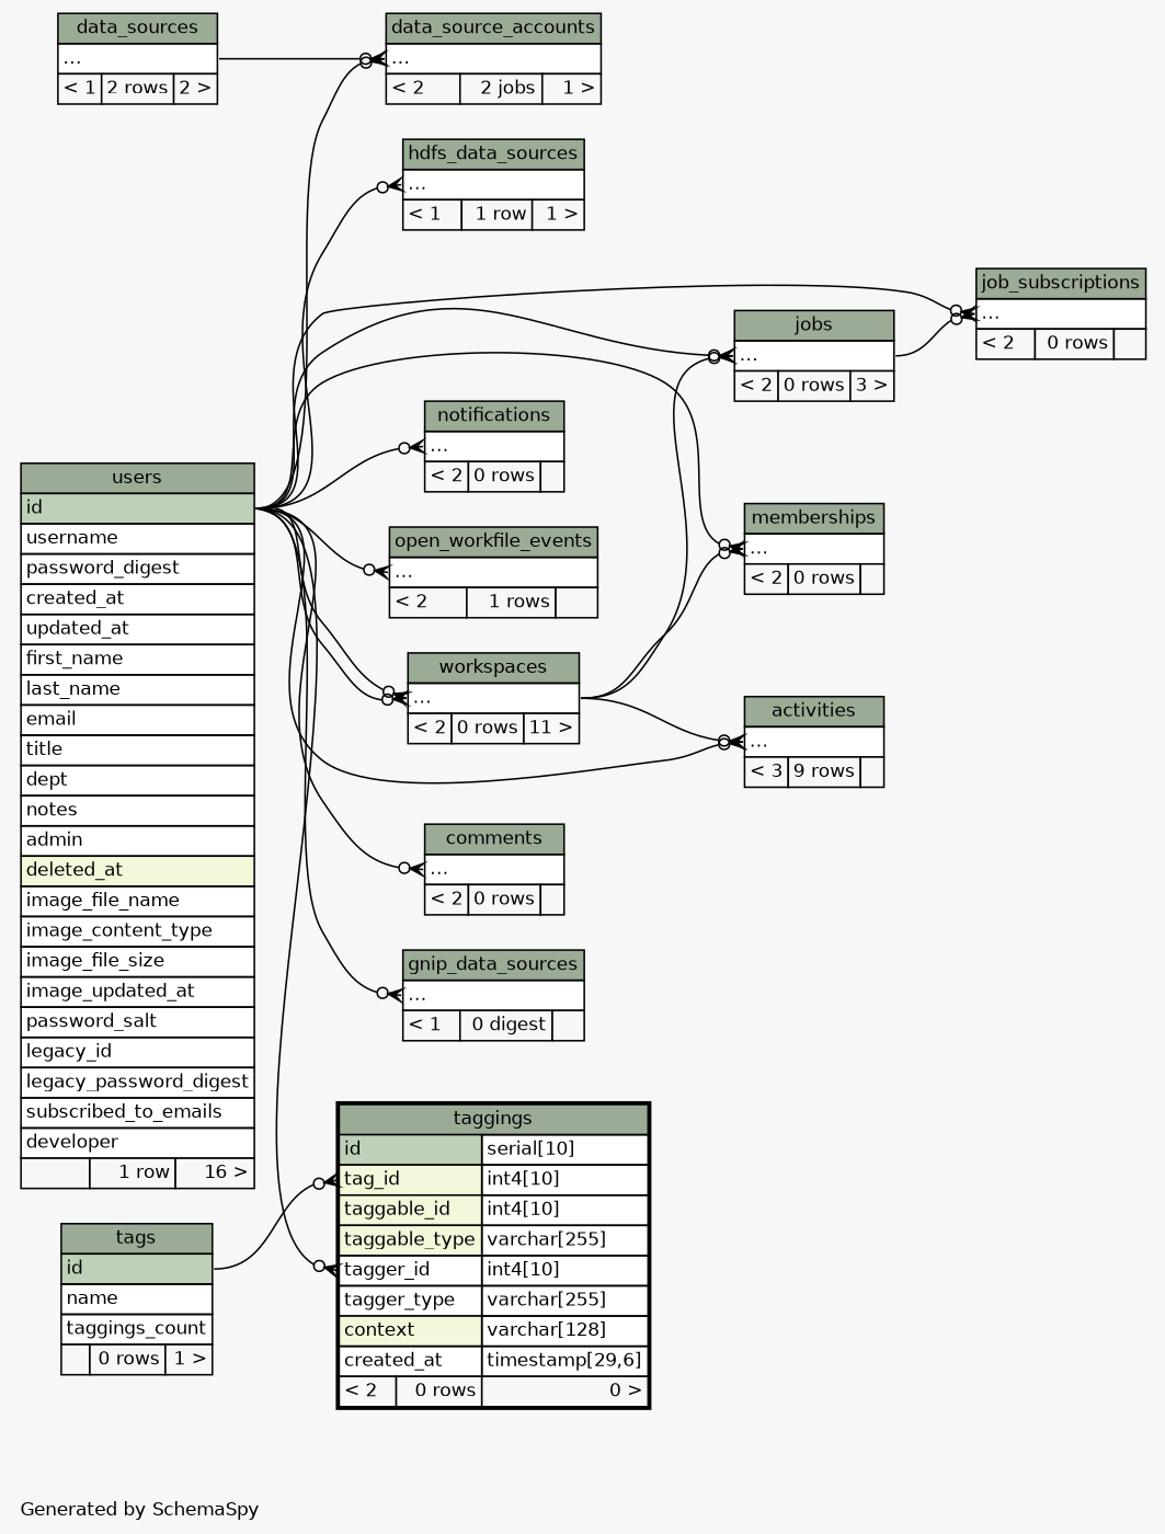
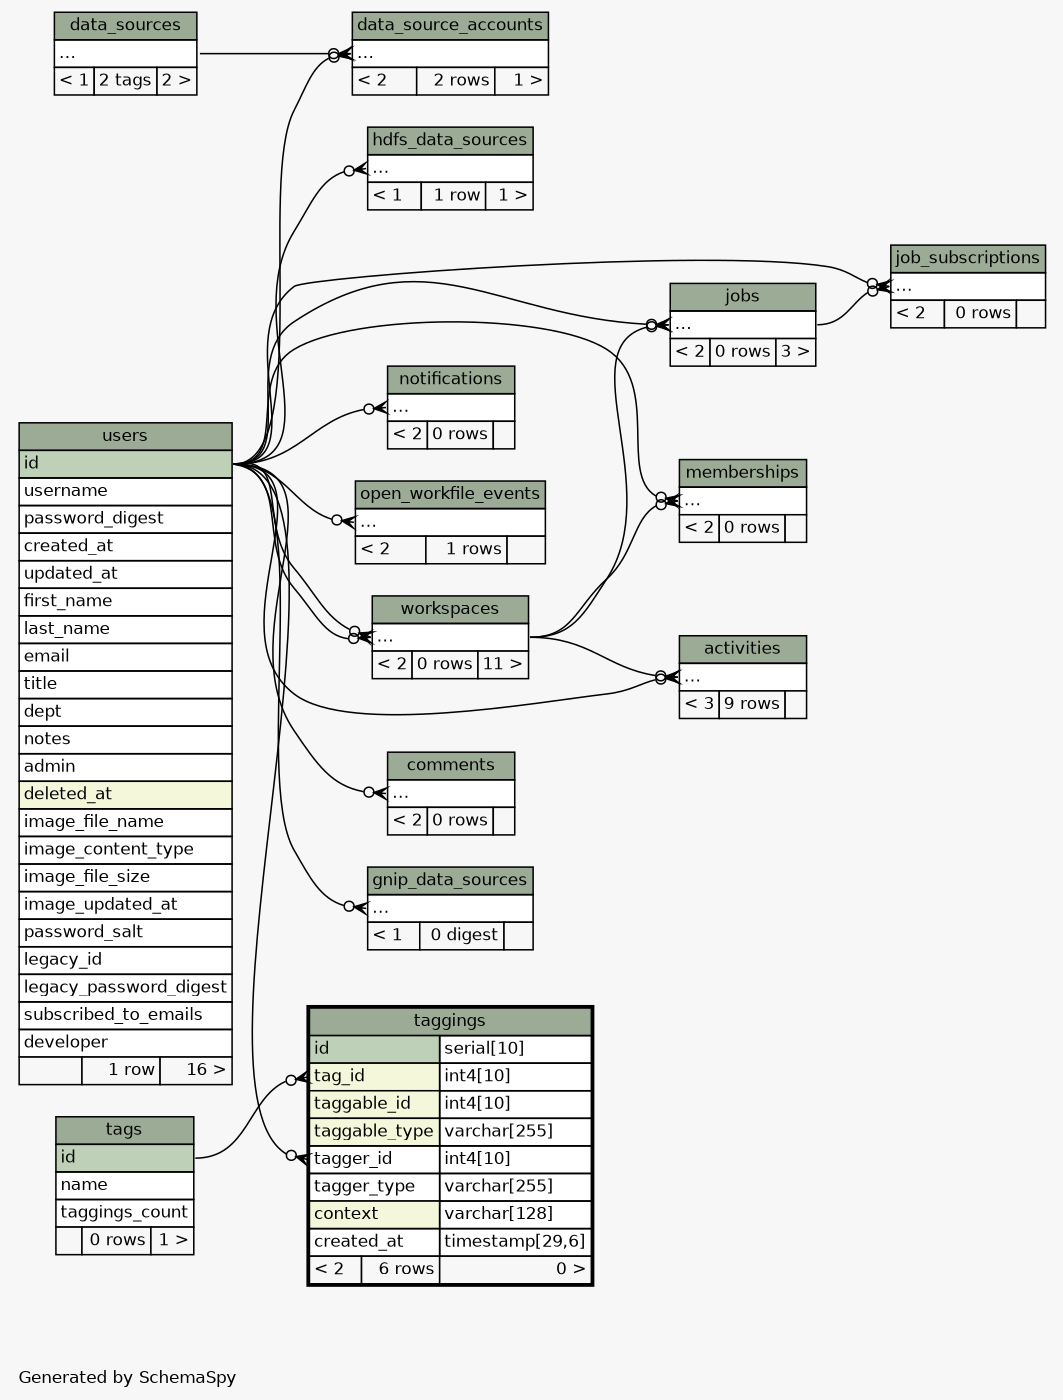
  digraph {
    bgcolor="#f7f7f7"
    fontname=Helvetica
    fontsize=11
    label="\nGenerated by SchemaSpy"
    labeljust=l
    nodesep=0.18
    rankdir=RL
    ranksep=0.46
    node [fontname=Helvetica fontsize=11 shape=plaintext]
    edge [arrowhead=none arrowsize=0.8 arrowtail=crowodot dir=back headport="id:e" tailport="elipses:w"]
    n1 [label=<     <TABLE BORDER="0" CELLBORDER="1" CELLSPACING="0" BGCOLOR="#ffffff">       <TR><TD COLSPAN="3" BGCOLOR="#9bab96" ALIGN="CENTER">activities</TD></TR>       <TR><TD PORT="elipses" COLSPAN="3" ALIGN="LEFT">...</TD></TR>       <TR><TD ALIGN="LEFT" BGCOLOR="#f7f7f7">&lt; 3</TD><TD ALIGN="RIGHT" BGCOLOR="#f7f7f7">9 rows</TD><TD ALIGN="RIGHT" BGCOLOR="#f7f7f7">  </TD></TR>     </TABLE>>]
    n2 [label=<     <TABLE BORDER="0" CELLBORDER="1" CELLSPACING="0" BGCOLOR="#ffffff">       <TR><TD COLSPAN="3" BGCOLOR="#9bab96" ALIGN="CENTER">users</TD></TR>       <TR><TD PORT="id" COLSPAN="3" BGCOLOR="#bed1b8" ALIGN="LEFT">id</TD></TR>       <TR><TD PORT="username" COLSPAN="3" ALIGN="LEFT">username</TD></TR>       <TR><TD PORT="password_digest" COLSPAN="3" ALIGN="LEFT">password_digest</TD></TR>       <TR><TD PORT="created_at" COLSPAN="3" ALIGN="LEFT">created_at</TD></TR>       <TR><TD PORT="updated_at" COLSPAN="3" ALIGN="LEFT">updated_at</TD></TR>       <TR><TD PORT="first_name" COLSPAN="3" ALIGN="LEFT">first_name</TD></TR>       <TR><TD PORT="last_name" COLSPAN="3" ALIGN="LEFT">last_name</TD></TR>       <TR><TD PORT="email" COLSPAN="3" ALIGN="LEFT">email</TD></TR>       <TR><TD PORT="title" COLSPAN="3" ALIGN="LEFT">title</TD></TR>       <TR><TD PORT="dept" COLSPAN="3" ALIGN="LEFT">dept</TD></TR>       <TR><TD PORT="notes" COLSPAN="3" ALIGN="LEFT">notes</TD></TR>       <TR><TD PORT="admin" COLSPAN="3" ALIGN="LEFT">admin</TD></TR>       <TR><TD PORT="deleted_at" COLSPAN="3" BGCOLOR="#f4f7da" ALIGN="LEFT">deleted_at</TD></TR>       <TR><TD PORT="image_file_name" COLSPAN="3" ALIGN="LEFT">image_file_name</TD></TR>       <TR><TD PORT="image_content_type" COLSPAN="3" ALIGN="LEFT">image_content_type</TD></TR>       <TR><TD PORT="image_file_size" COLSPAN="3" ALIGN="LEFT">image_file_size</TD></TR>       <TR><TD PORT="image_updated_at" COLSPAN="3" ALIGN="LEFT">image_updated_at</TD></TR>       <TR><TD PORT="password_salt" COLSPAN="3" ALIGN="LEFT">password_salt</TD></TR>       <TR><TD PORT="legacy_id" COLSPAN="3" ALIGN="LEFT">legacy_id</TD></TR>       <TR><TD PORT="legacy_password_digest" COLSPAN="3" ALIGN="LEFT">legacy_password_digest</TD></TR>       <TR><TD PORT="subscribed_to_emails" COLSPAN="3" ALIGN="LEFT">subscribed_to_emails</TD></TR>       <TR><TD PORT="developer" COLSPAN="3" ALIGN="LEFT">developer</TD></TR>       <TR><TD ALIGN="LEFT" BGCOLOR="#f7f7f7">  </TD><TD ALIGN="RIGHT" BGCOLOR="#f7f7f7">1 row</TD><TD ALIGN="RIGHT" BGCOLOR="#f7f7f7">16 &gt;</TD></TR>     </TABLE>>]
    n3 [label=<     <TABLE BORDER="0" CELLBORDER="1" CELLSPACING="0" BGCOLOR="#ffffff">       <TR><TD COLSPAN="3" BGCOLOR="#9bab96" ALIGN="CENTER">workspaces</TD></TR>       <TR><TD PORT="elipses" COLSPAN="3" ALIGN="LEFT">...</TD></TR>       <TR><TD ALIGN="LEFT" BGCOLOR="#f7f7f7">&lt; 2</TD><TD ALIGN="RIGHT" BGCOLOR="#f7f7f7">0 rows</TD><TD ALIGN="RIGHT" BGCOLOR="#f7f7f7">11 &gt;</TD></TR>     </TABLE>>]
    n4 [label=<     <TABLE BORDER="0" CELLBORDER="1" CELLSPACING="0" BGCOLOR="#ffffff">       <TR><TD COLSPAN="3" BGCOLOR="#9bab96" ALIGN="CENTER">comments</TD></TR>       <TR><TD PORT="elipses" COLSPAN="3" ALIGN="LEFT">...</TD></TR>       <TR><TD ALIGN="LEFT" BGCOLOR="#f7f7f7">&lt; 2</TD><TD ALIGN="RIGHT" BGCOLOR="#f7f7f7">0 rows</TD><TD ALIGN="RIGHT" BGCOLOR="#f7f7f7">  </TD></TR>     </TABLE>>]
-   n5 [label=<     <TABLE BORDER="0" CELLBORDER="1" CELLSPACING="0" BGCOLOR="#ffffff">       <TR><TD COLSPAN="3" BGCOLOR="#9bab96" ALIGN="CENTER">data_source_accounts</TD></TR>       <TR><TD PORT="elipses" COLSPAN="3" ALIGN="LEFT">...</TD></TR>       <TR><TD ALIGN="LEFT" BGCOLOR="#f7f7f7">&lt; 2</TD><TD ALIGN="RIGHT" BGCOLOR="#f7f7f7">2 jobs</TD><TD ALIGN="RIGHT" BGCOLOR="#f7f7f7">1 &gt;</TD></TR>     </TABLE>>]
-   n6 [label=<     <TABLE BORDER="0" CELLBORDER="1" CELLSPACING="0" BGCOLOR="#ffffff">       <TR><TD COLSPAN="3" BGCOLOR="#9bab96" ALIGN="CENTER">data_sources</TD></TR>       <TR><TD PORT="elipses" COLSPAN="3" ALIGN="LEFT">...</TD></TR>       <TR><TD ALIGN="LEFT" BGCOLOR="#f7f7f7">&lt; 1</TD><TD ALIGN="RIGHT" BGCOLOR="#f7f7f7">2 rows</TD><TD ALIGN="RIGHT" BGCOLOR="#f7f7f7">2 &gt;</TD></TR>     </TABLE>>]
+   n5 [label=<     <TABLE BORDER="0" CELLBORDER="1" CELLSPACING="0" BGCOLOR="#ffffff">       <TR><TD COLSPAN="3" BGCOLOR="#9bab96" ALIGN="CENTER">data_source_accounts</TD></TR>       <TR><TD PORT="elipses" COLSPAN="3" ALIGN="LEFT">...</TD></TR>       <TR><TD ALIGN="LEFT" BGCOLOR="#f7f7f7">&lt; 2</TD><TD ALIGN="RIGHT" BGCOLOR="#f7f7f7">2 rows</TD><TD ALIGN="RIGHT" BGCOLOR="#f7f7f7">1 &gt;</TD></TR>     </TABLE>>]
+   n6 [label=<     <TABLE BORDER="0" CELLBORDER="1" CELLSPACING="0" BGCOLOR="#ffffff">       <TR><TD COLSPAN="3" BGCOLOR="#9bab96" ALIGN="CENTER">data_sources</TD></TR>       <TR><TD PORT="elipses" COLSPAN="3" ALIGN="LEFT">...</TD></TR>       <TR><TD ALIGN="LEFT" BGCOLOR="#f7f7f7">&lt; 1</TD><TD ALIGN="RIGHT" BGCOLOR="#f7f7f7">2 tags</TD><TD ALIGN="RIGHT" BGCOLOR="#f7f7f7">2 &gt;</TD></TR>     </TABLE>>]
    n7 [label=<     <TABLE BORDER="0" CELLBORDER="1" CELLSPACING="0" BGCOLOR="#ffffff">       <TR><TD COLSPAN="3" BGCOLOR="#9bab96" ALIGN="CENTER">gnip_data_sources</TD></TR>       <TR><TD PORT="elipses" COLSPAN="3" ALIGN="LEFT">...</TD></TR>       <TR><TD ALIGN="LEFT" BGCOLOR="#f7f7f7">&lt; 1</TD><TD ALIGN="RIGHT" BGCOLOR="#f7f7f7">0 digest</TD><TD ALIGN="RIGHT" BGCOLOR="#f7f7f7">  </TD></TR>     </TABLE>>]
    n8 [label=<     <TABLE BORDER="0" CELLBORDER="1" CELLSPACING="0" BGCOLOR="#ffffff">       <TR><TD COLSPAN="3" BGCOLOR="#9bab96" ALIGN="CENTER">hdfs_data_sources</TD></TR>       <TR><TD PORT="elipses" COLSPAN="3" ALIGN="LEFT">...</TD></TR>       <TR><TD ALIGN="LEFT" BGCOLOR="#f7f7f7">&lt; 1</TD><TD ALIGN="RIGHT" BGCOLOR="#f7f7f7">1 row</TD><TD ALIGN="RIGHT" BGCOLOR="#f7f7f7">1 &gt;</TD></TR>     </TABLE>>]
    n9 [label=<     <TABLE BORDER="0" CELLBORDER="1" CELLSPACING="0" BGCOLOR="#ffffff">       <TR><TD COLSPAN="3" BGCOLOR="#9bab96" ALIGN="CENTER">job_subscriptions</TD></TR>       <TR><TD PORT="elipses" COLSPAN="3" ALIGN="LEFT">...</TD></TR>       <TR><TD ALIGN="LEFT" BGCOLOR="#f7f7f7">&lt; 2</TD><TD ALIGN="RIGHT" BGCOLOR="#f7f7f7">0 rows</TD><TD ALIGN="RIGHT" BGCOLOR="#f7f7f7">  </TD></TR>     </TABLE>>]
    n10 [label=<     <TABLE BORDER="0" CELLBORDER="1" CELLSPACING="0" BGCOLOR="#ffffff">       <TR><TD COLSPAN="3" BGCOLOR="#9bab96" ALIGN="CENTER">jobs</TD></TR>       <TR><TD PORT="elipses" COLSPAN="3" ALIGN="LEFT">...</TD></TR>       <TR><TD ALIGN="LEFT" BGCOLOR="#f7f7f7">&lt; 2</TD><TD ALIGN="RIGHT" BGCOLOR="#f7f7f7">0 rows</TD><TD ALIGN="RIGHT" BGCOLOR="#f7f7f7">3 &gt;</TD></TR>     </TABLE>>]
    n11 [label=<     <TABLE BORDER="0" CELLBORDER="1" CELLSPACING="0" BGCOLOR="#ffffff">       <TR><TD COLSPAN="3" BGCOLOR="#9bab96" ALIGN="CENTER">memberships</TD></TR>       <TR><TD PORT="elipses" COLSPAN="3" ALIGN="LEFT">...</TD></TR>       <TR><TD ALIGN="LEFT" BGCOLOR="#f7f7f7">&lt; 2</TD><TD ALIGN="RIGHT" BGCOLOR="#f7f7f7">0 rows</TD><TD ALIGN="RIGHT" BGCOLOR="#f7f7f7">  </TD></TR>     </TABLE>>]
    n12 [label=<     <TABLE BORDER="0" CELLBORDER="1" CELLSPACING="0" BGCOLOR="#ffffff">       <TR><TD COLSPAN="3" BGCOLOR="#9bab96" ALIGN="CENTER">notifications</TD></TR>       <TR><TD PORT="elipses" COLSPAN="3" ALIGN="LEFT">...</TD></TR>       <TR><TD ALIGN="LEFT" BGCOLOR="#f7f7f7">&lt; 2</TD><TD ALIGN="RIGHT" BGCOLOR="#f7f7f7">0 rows</TD><TD ALIGN="RIGHT" BGCOLOR="#f7f7f7">  </TD></TR>     </TABLE>>]
    n13 [label=<     <TABLE BORDER="0" CELLBORDER="1" CELLSPACING="0" BGCOLOR="#ffffff">       <TR><TD COLSPAN="3" BGCOLOR="#9bab96" ALIGN="CENTER">open_workfile_events</TD></TR>       <TR><TD PORT="elipses" COLSPAN="3" ALIGN="LEFT">...</TD></TR>       <TR><TD ALIGN="LEFT" BGCOLOR="#f7f7f7">&lt; 2</TD><TD ALIGN="RIGHT" BGCOLOR="#f7f7f7">1 rows</TD><TD ALIGN="RIGHT" BGCOLOR="#f7f7f7">  </TD></TR>     </TABLE>>]
-   n14 [label=<     <TABLE BORDER="2" CELLBORDER="1" CELLSPACING="0" BGCOLOR="#ffffff">       <TR><TD COLSPAN="3" BGCOLOR="#9bab96" ALIGN="CENTER">taggings</TD></TR>       <TR><TD PORT="id" COLSPAN="2" BGCOLOR="#bed1b8" ALIGN="LEFT">id</TD><TD PORT="id.type" ALIGN="LEFT">serial[10]</TD></TR>       <TR><TD PORT="tag_id" COLSPAN="2" BGCOLOR="#f4f7da" ALIGN="LEFT">tag_id</TD><TD PORT="tag_id.type" ALIGN="LEFT">int4[10]</TD></TR>       <TR><TD PORT="taggable_id" COLSPAN="2" BGCOLOR="#f4f7da" ALIGN="LEFT">taggable_id</TD><TD PORT="taggable_id.type" ALIGN="LEFT">int4[10]</TD></TR>       <TR><TD PORT="taggable_type" COLSPAN="2" BGCOLOR="#f4f7da" ALIGN="LEFT">taggable_type</TD><TD PORT="taggable_type.type" ALIGN="LEFT">varchar[255]</TD></TR>       <TR><TD PORT="tagger_id" COLSPAN="2" ALIGN="LEFT">tagger_id</TD><TD PORT="tagger_id.type" ALIGN="LEFT">int4[10]</TD></TR>       <TR><TD PORT="tagger_type" COLSPAN="2" ALIGN="LEFT">tagger_type</TD><TD PORT="tagger_type.type" ALIGN="LEFT">varchar[255]</TD></TR>       <TR><TD PORT="context" COLSPAN="2" BGCOLOR="#f4f7da" ALIGN="LEFT">context</TD><TD PORT="context.type" ALIGN="LEFT">varchar[128]</TD></TR>       <TR><TD PORT="created_at" COLSPAN="2" ALIGN="LEFT">created_at</TD><TD PORT="created_at.type" ALIGN="LEFT">timestamp[29,6]</TD></TR>       <TR><TD ALIGN="LEFT" BGCOLOR="#f7f7f7">&lt; 2</TD><TD ALIGN="RIGHT" BGCOLOR="#f7f7f7">0 rows</TD><TD ALIGN="RIGHT" BGCOLOR="#f7f7f7">0 &gt;</TD></TR>     </TABLE>>]
+   n14 [label=<     <TABLE BORDER="2" CELLBORDER="1" CELLSPACING="0" BGCOLOR="#ffffff">       <TR><TD COLSPAN="3" BGCOLOR="#9bab96" ALIGN="CENTER">taggings</TD></TR>       <TR><TD PORT="id" COLSPAN="2" BGCOLOR="#bed1b8" ALIGN="LEFT">id</TD><TD PORT="id.type" ALIGN="LEFT">serial[10]</TD></TR>       <TR><TD PORT="tag_id" COLSPAN="2" BGCOLOR="#f4f7da" ALIGN="LEFT">tag_id</TD><TD PORT="tag_id.type" ALIGN="LEFT">int4[10]</TD></TR>       <TR><TD PORT="taggable_id" COLSPAN="2" BGCOLOR="#f4f7da" ALIGN="LEFT">taggable_id</TD><TD PORT="taggable_id.type" ALIGN="LEFT">int4[10]</TD></TR>       <TR><TD PORT="taggable_type" COLSPAN="2" BGCOLOR="#f4f7da" ALIGN="LEFT">taggable_type</TD><TD PORT="taggable_type.type" ALIGN="LEFT">varchar[255]</TD></TR>       <TR><TD PORT="tagger_id" COLSPAN="2" ALIGN="LEFT">tagger_id</TD><TD PORT="tagger_id.type" ALIGN="LEFT">int4[10]</TD></TR>       <TR><TD PORT="tagger_type" COLSPAN="2" ALIGN="LEFT">tagger_type</TD><TD PORT="tagger_type.type" ALIGN="LEFT">varchar[255]</TD></TR>       <TR><TD PORT="context" COLSPAN="2" BGCOLOR="#f4f7da" ALIGN="LEFT">context</TD><TD PORT="context.type" ALIGN="LEFT">varchar[128]</TD></TR>       <TR><TD PORT="created_at" COLSPAN="2" ALIGN="LEFT">created_at</TD><TD PORT="created_at.type" ALIGN="LEFT">timestamp[29,6]</TD></TR>       <TR><TD ALIGN="LEFT" BGCOLOR="#f7f7f7">&lt; 2</TD><TD ALIGN="RIGHT" BGCOLOR="#f7f7f7">6 rows</TD><TD ALIGN="RIGHT" BGCOLOR="#f7f7f7">0 &gt;</TD></TR>     </TABLE>>]
    n15 [label=<     <TABLE BORDER="0" CELLBORDER="1" CELLSPACING="0" BGCOLOR="#ffffff">       <TR><TD COLSPAN="3" BGCOLOR="#9bab96" ALIGN="CENTER">tags</TD></TR>       <TR><TD PORT="id" COLSPAN="3" BGCOLOR="#bed1b8" ALIGN="LEFT">id</TD></TR>       <TR><TD PORT="name" COLSPAN="3" ALIGN="LEFT">name</TD></TR>       <TR><TD PORT="taggings_count" COLSPAN="3" ALIGN="LEFT">taggings_count</TD></TR>       <TR><TD ALIGN="LEFT" BGCOLOR="#f7f7f7">  </TD><TD ALIGN="RIGHT" BGCOLOR="#f7f7f7">0 rows</TD><TD ALIGN="RIGHT" BGCOLOR="#f7f7f7">1 &gt;</TD></TR>     </TABLE>>]
    n1 -> n2
    n1 -> n3 [headport="elipses:e"]
    n3 -> n2
    n3 -> n2
    n4 -> n2
    n5 -> n2
    n5 -> n6 [headport="elipses:e"]
    n7 -> n2
    n8 -> n2
    n9 -> n2
    n9 -> n10 [headport="elipses:e"]
    n10 -> n2
    n10 -> n3 [headport="elipses:e"]
    n11 -> n2
    n11 -> n3 [headport="elipses:e"]
    n12 -> n2
    n13 -> n2
    n14 -> n2 [tailport="tagger_id:w"]
    n14 -> n15 [tailport="tag_id:w"]
  }
